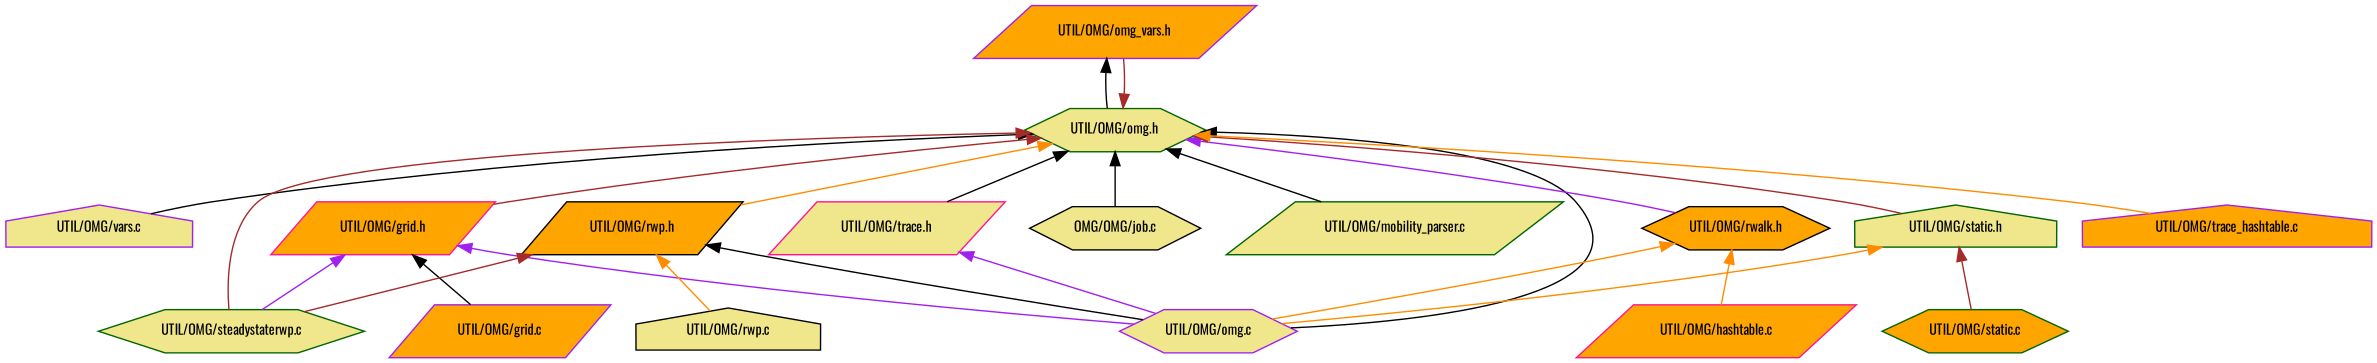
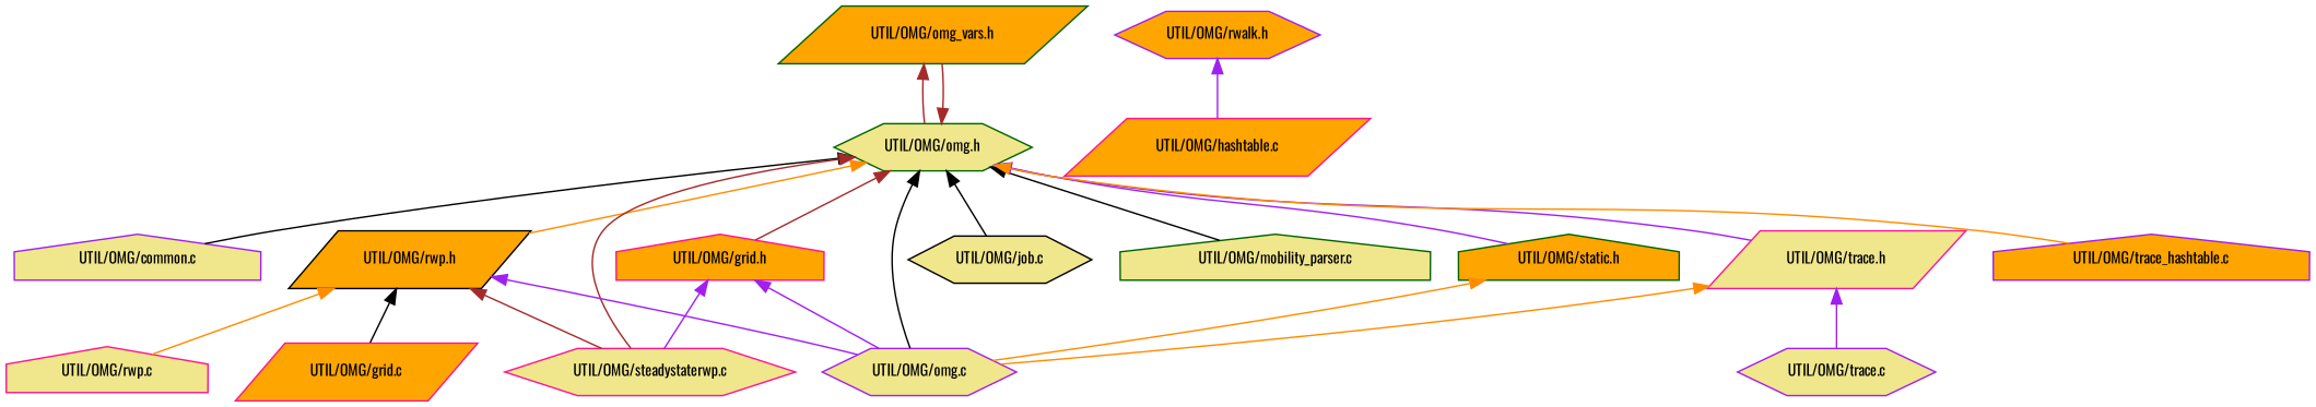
  digraph {
    fontname=Oswald
    node [color=darkgreen fillcolor=orange fontname=Oswald fontsize=10 shape=parallelogram style=filled]
    edge [color=purple dir=back fontname=Oswald fontsize=10 labelfontname=Helvetica labelfontsize=10 style=solid]
-   n1 [color=purple fontcolor=black height=0.2 label="UTIL/OMG/omg_vars.h" width=0.4]
+   n1 [fontcolor=black height=0.2 label="UTIL/OMG/omg_vars.h" width=0.4]
    n2 [fillcolor=khaki height=0.2 label="UTIL/OMG/omg.h" shape=hexagon width=0.4]
-   n3 [color=purple fillcolor=khaki height=0.2 label="UTIL/OMG/vars.c" shape=house width=0.4]
-   n4 [color=deeppink height=0.2 label="UTIL/OMG/grid.h" width=0.4]
+   n3 [color=purple fillcolor=khaki height=0.2 label="UTIL/OMG/common.c" shape=house width=0.4]
+   n4 [color=deeppink height=0.2 label="UTIL/OMG/grid.h" shape=house width=0.4]
    n5 [color=purple fillcolor=khaki height=0.2 label="UTIL/OMG/omg.c" shape=hexagon width=0.4]
    n6 [color=black height=0.2 label="UTIL/OMG/rwp.h" width=0.4]
-   n7 [fillcolor=khaki height=0.2 label="UTIL/OMG/steadystaterwp.c" shape=hexagon width=0.4]
-   n8 [color=black fillcolor=khaki height=0.2 label="OMG/OMG/job.c" shape=hexagon width=0.4]
-   n9 [fillcolor=khaki height=0.2 label="UTIL/OMG/mobility_parser.c" width=0.4]
-   n10 [color=black height=0.2 label="UTIL/OMG/rwalk.h" shape=hexagon width=0.4]
-   n11 [fillcolor=khaki height=0.2 label="UTIL/OMG/static.h" shape=house width=0.4]
+   n7 [color=deeppink fillcolor=khaki height=0.2 label="UTIL/OMG/steadystaterwp.c" shape=hexagon width=0.4]
+   n8 [color=black fillcolor=khaki height=0.2 label="UTIL/OMG/job.c" shape=hexagon width=0.4]
+   n9 [fillcolor=khaki height=0.2 label="UTIL/OMG/mobility_parser.c" shape=house width=0.4]
+   n10 [color=purple height=0.2 label="UTIL/OMG/rwalk.h" shape=hexagon width=0.4]
+   n11 [height=0.2 label="UTIL/OMG/static.h" shape=house width=0.4]
    n12 [color=deeppink fillcolor=khaki height=0.2 label="UTIL/OMG/trace.h" width=0.4]
    n13 [color=purple height=0.2 label="UTIL/OMG/trace_hashtable.c" shape=house width=0.4]
-   n14 [color=purple height=0.2 label="UTIL/OMG/grid.c" width=0.4]
-   n15 [color=black fillcolor=khaki height=0.2 label="UTIL/OMG/rwp.c" shape=house width=0.4]
+   n14 [color=deeppink height=0.2 label="UTIL/OMG/grid.c" width=0.4]
+   n15 [color=deeppink fillcolor=khaki height=0.2 label="UTIL/OMG/rwp.c" shape=house width=0.4]
    n16 [color=deeppink height=0.2 label="UTIL/OMG/hashtable.c" width=0.4]
-   n17 [height=0.2 label="UTIL/OMG/static.c" shape=hexagon width=0.4]
-   n1 -> n2 [color=black]
+   n18 [color=purple fillcolor=khaki height=0.2 label="UTIL/OMG/trace.c" shape=hexagon width=0.4]
+   n1 -> n2 [color=brown]
    n2 -> n1 [color=brown]
    n2 -> n3 [color=black]
    n2 -> n4 [color=brown]
    n2 -> n5 [color=black]
    n2 -> n6 [color=darkorange]
    n2 -> n7 [color=brown]
    n2 -> n8 [color=black]
    n2 -> n9 [color=black]
-   n2 -> n10
-   n2 -> n11 [color=brown]
-   n2 -> n12 [color=black]
+   n2 -> n11
+   n2 -> n12
    n2 -> n13 [color=darkorange]
    n4 -> n5
    n4 -> n7
-   n4 -> n14 [color=black]
-   n6 -> n5 [color=black]
+   n6 -> n14 [color=black]
+   n6 -> n5
    n6 -> n7 [color=brown]
    n6 -> n15 [color=darkorange]
-   n10 -> n5 [color=darkorange]
-   n10 -> n16 [color=darkorange]
+   n10 -> n16
    n11 -> n5 [color=darkorange]
-   n11 -> n17 [color=brown]
-   n12 -> n5
+   n12 -> n5 [color=darkorange]
+   n12 -> n18
  }
